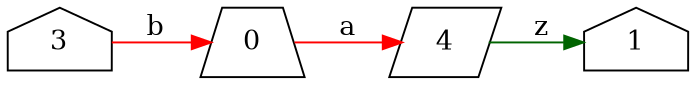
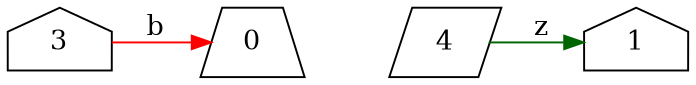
  digraph {
    rankdir=LR
    node [shape=house]
    edge [color=red]
    0 [shape=trapezium]
    4 [shape=parallelogram]
    1
    3
-   0 -> 4 [label=a]
    4 -> 1 [color=darkgreen label=z]
    3 -> 0 [label=b]
  }
